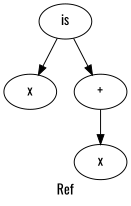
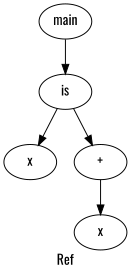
  digraph {
    label=Ref
    fontname=Oswald
    node [fontname=Oswald]
    edge [fontname=Oswald]
+   n1 [label=main]
    n2 [label=is]
    n3 [label=x]
    n4 [label="+"]
    n5 [label=x]
+   n1 -> n2
    n2 -> n3
    n2 -> n4
    n4 -> n5
  }
